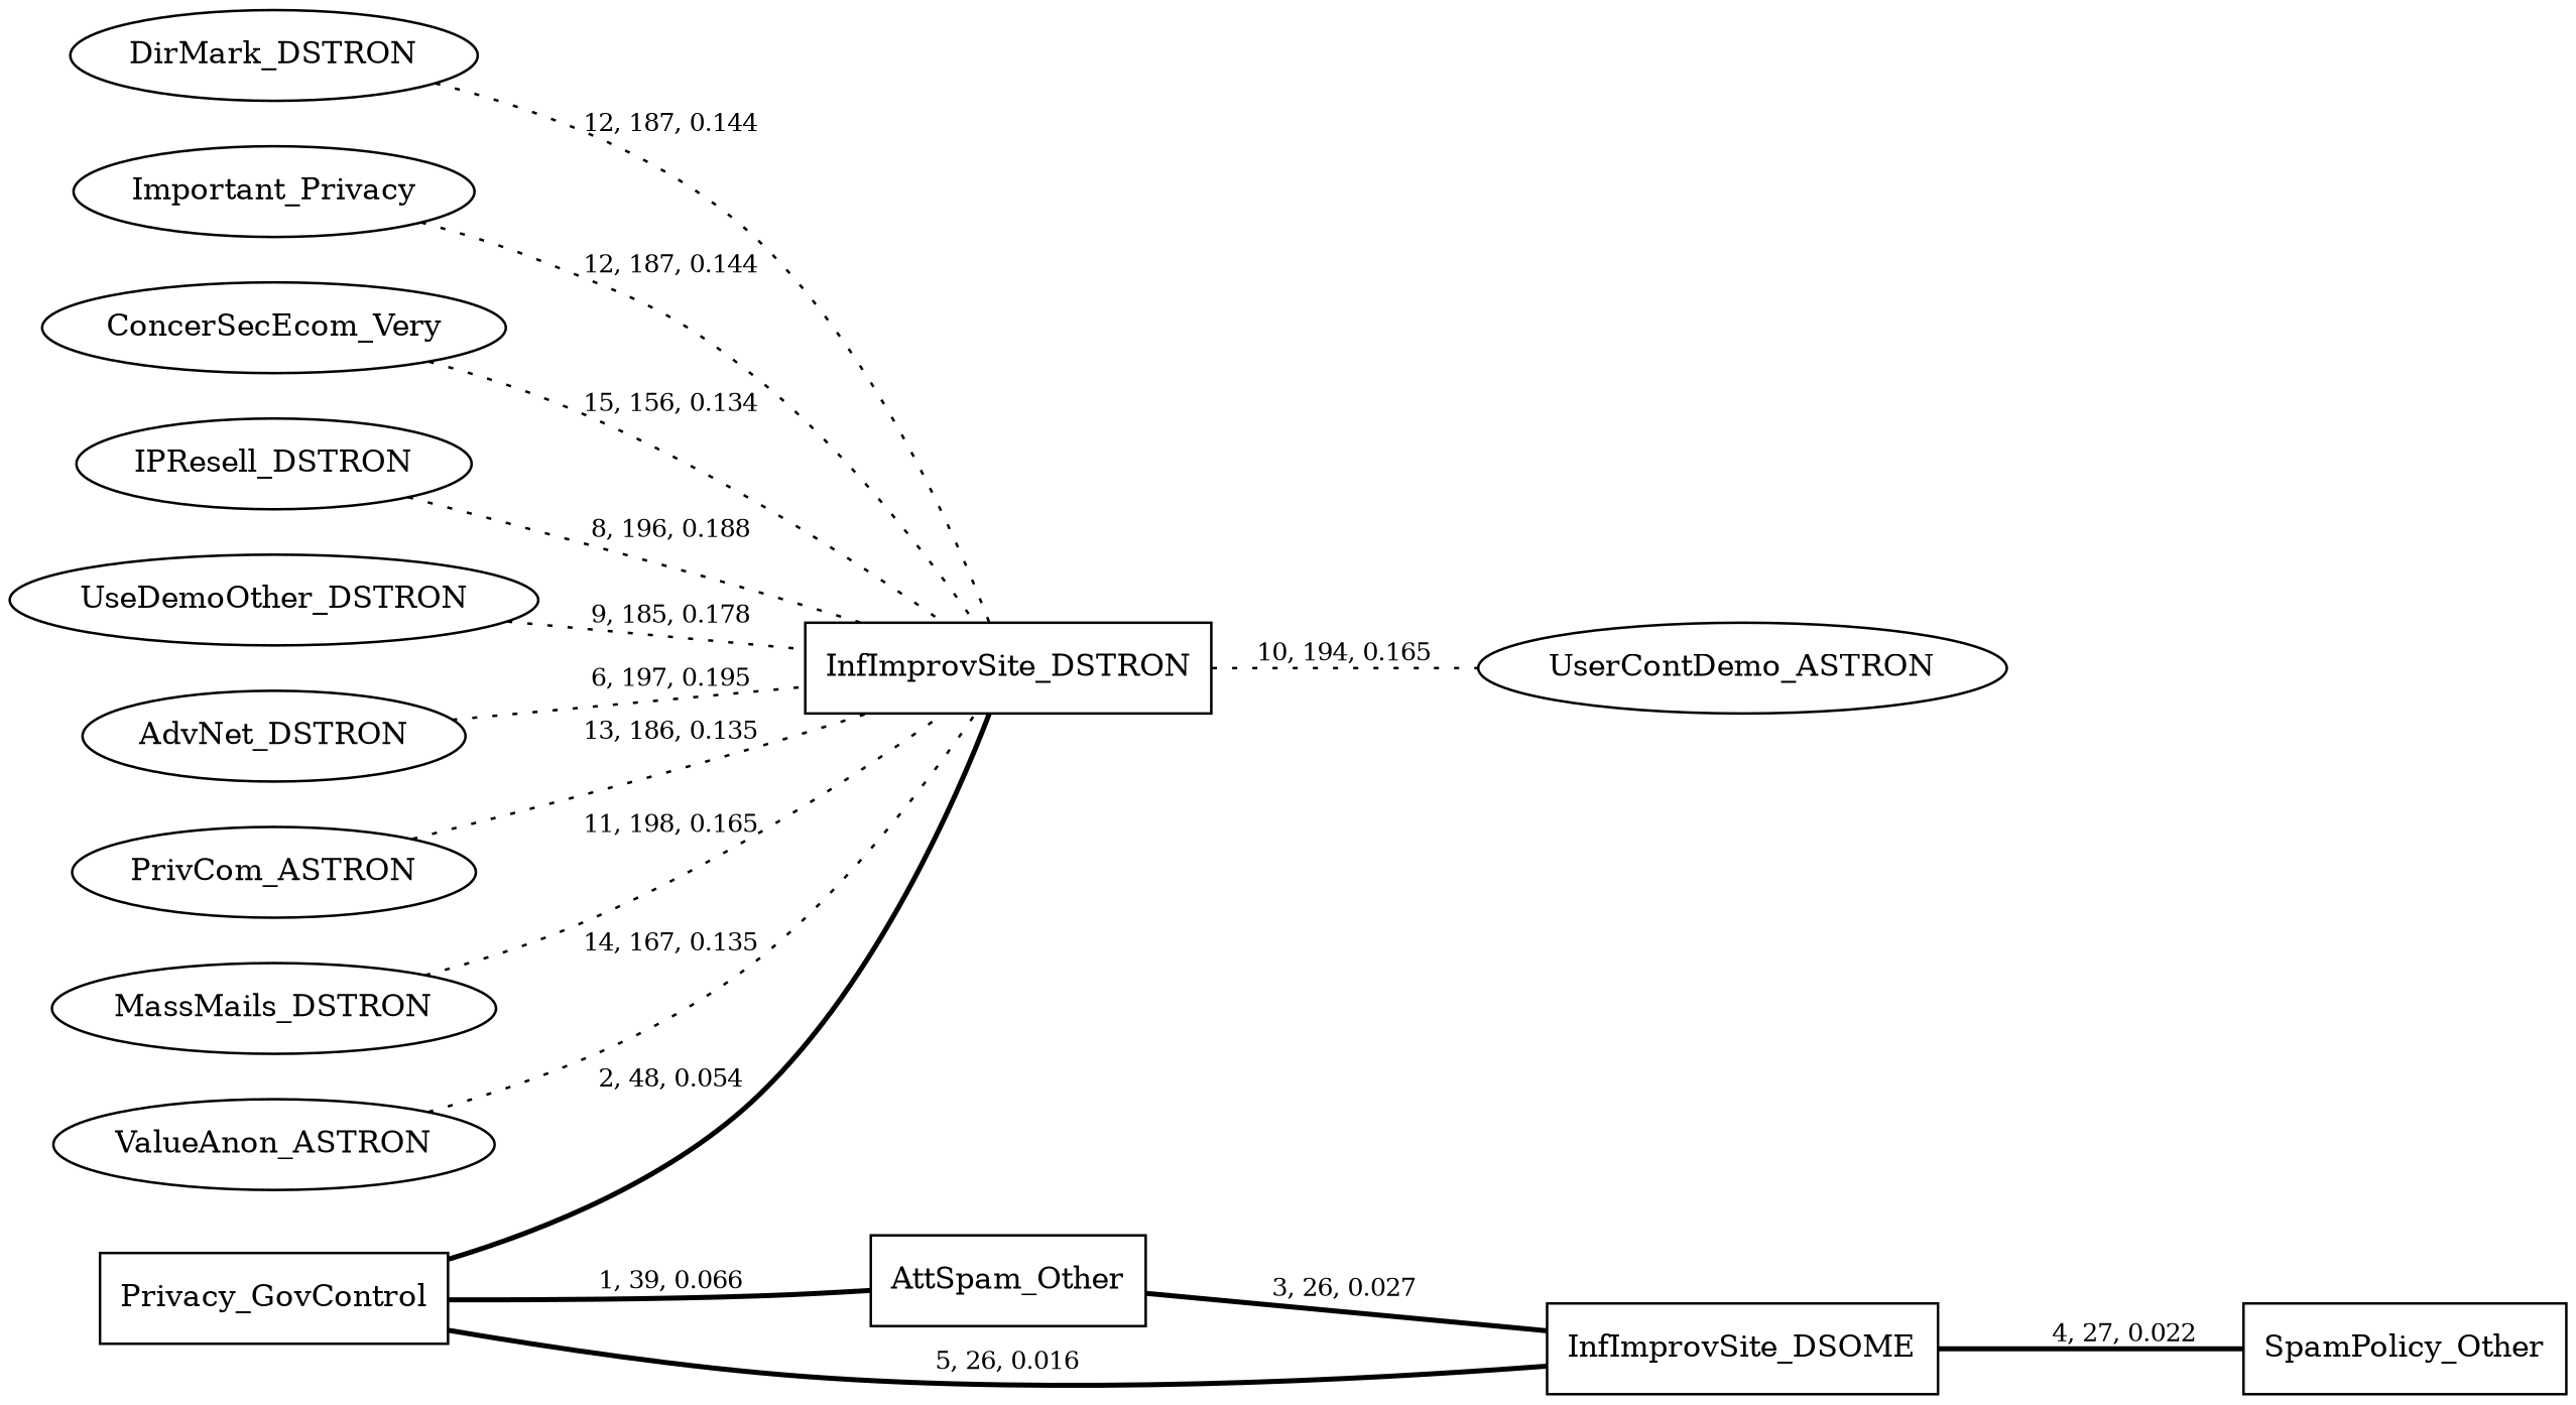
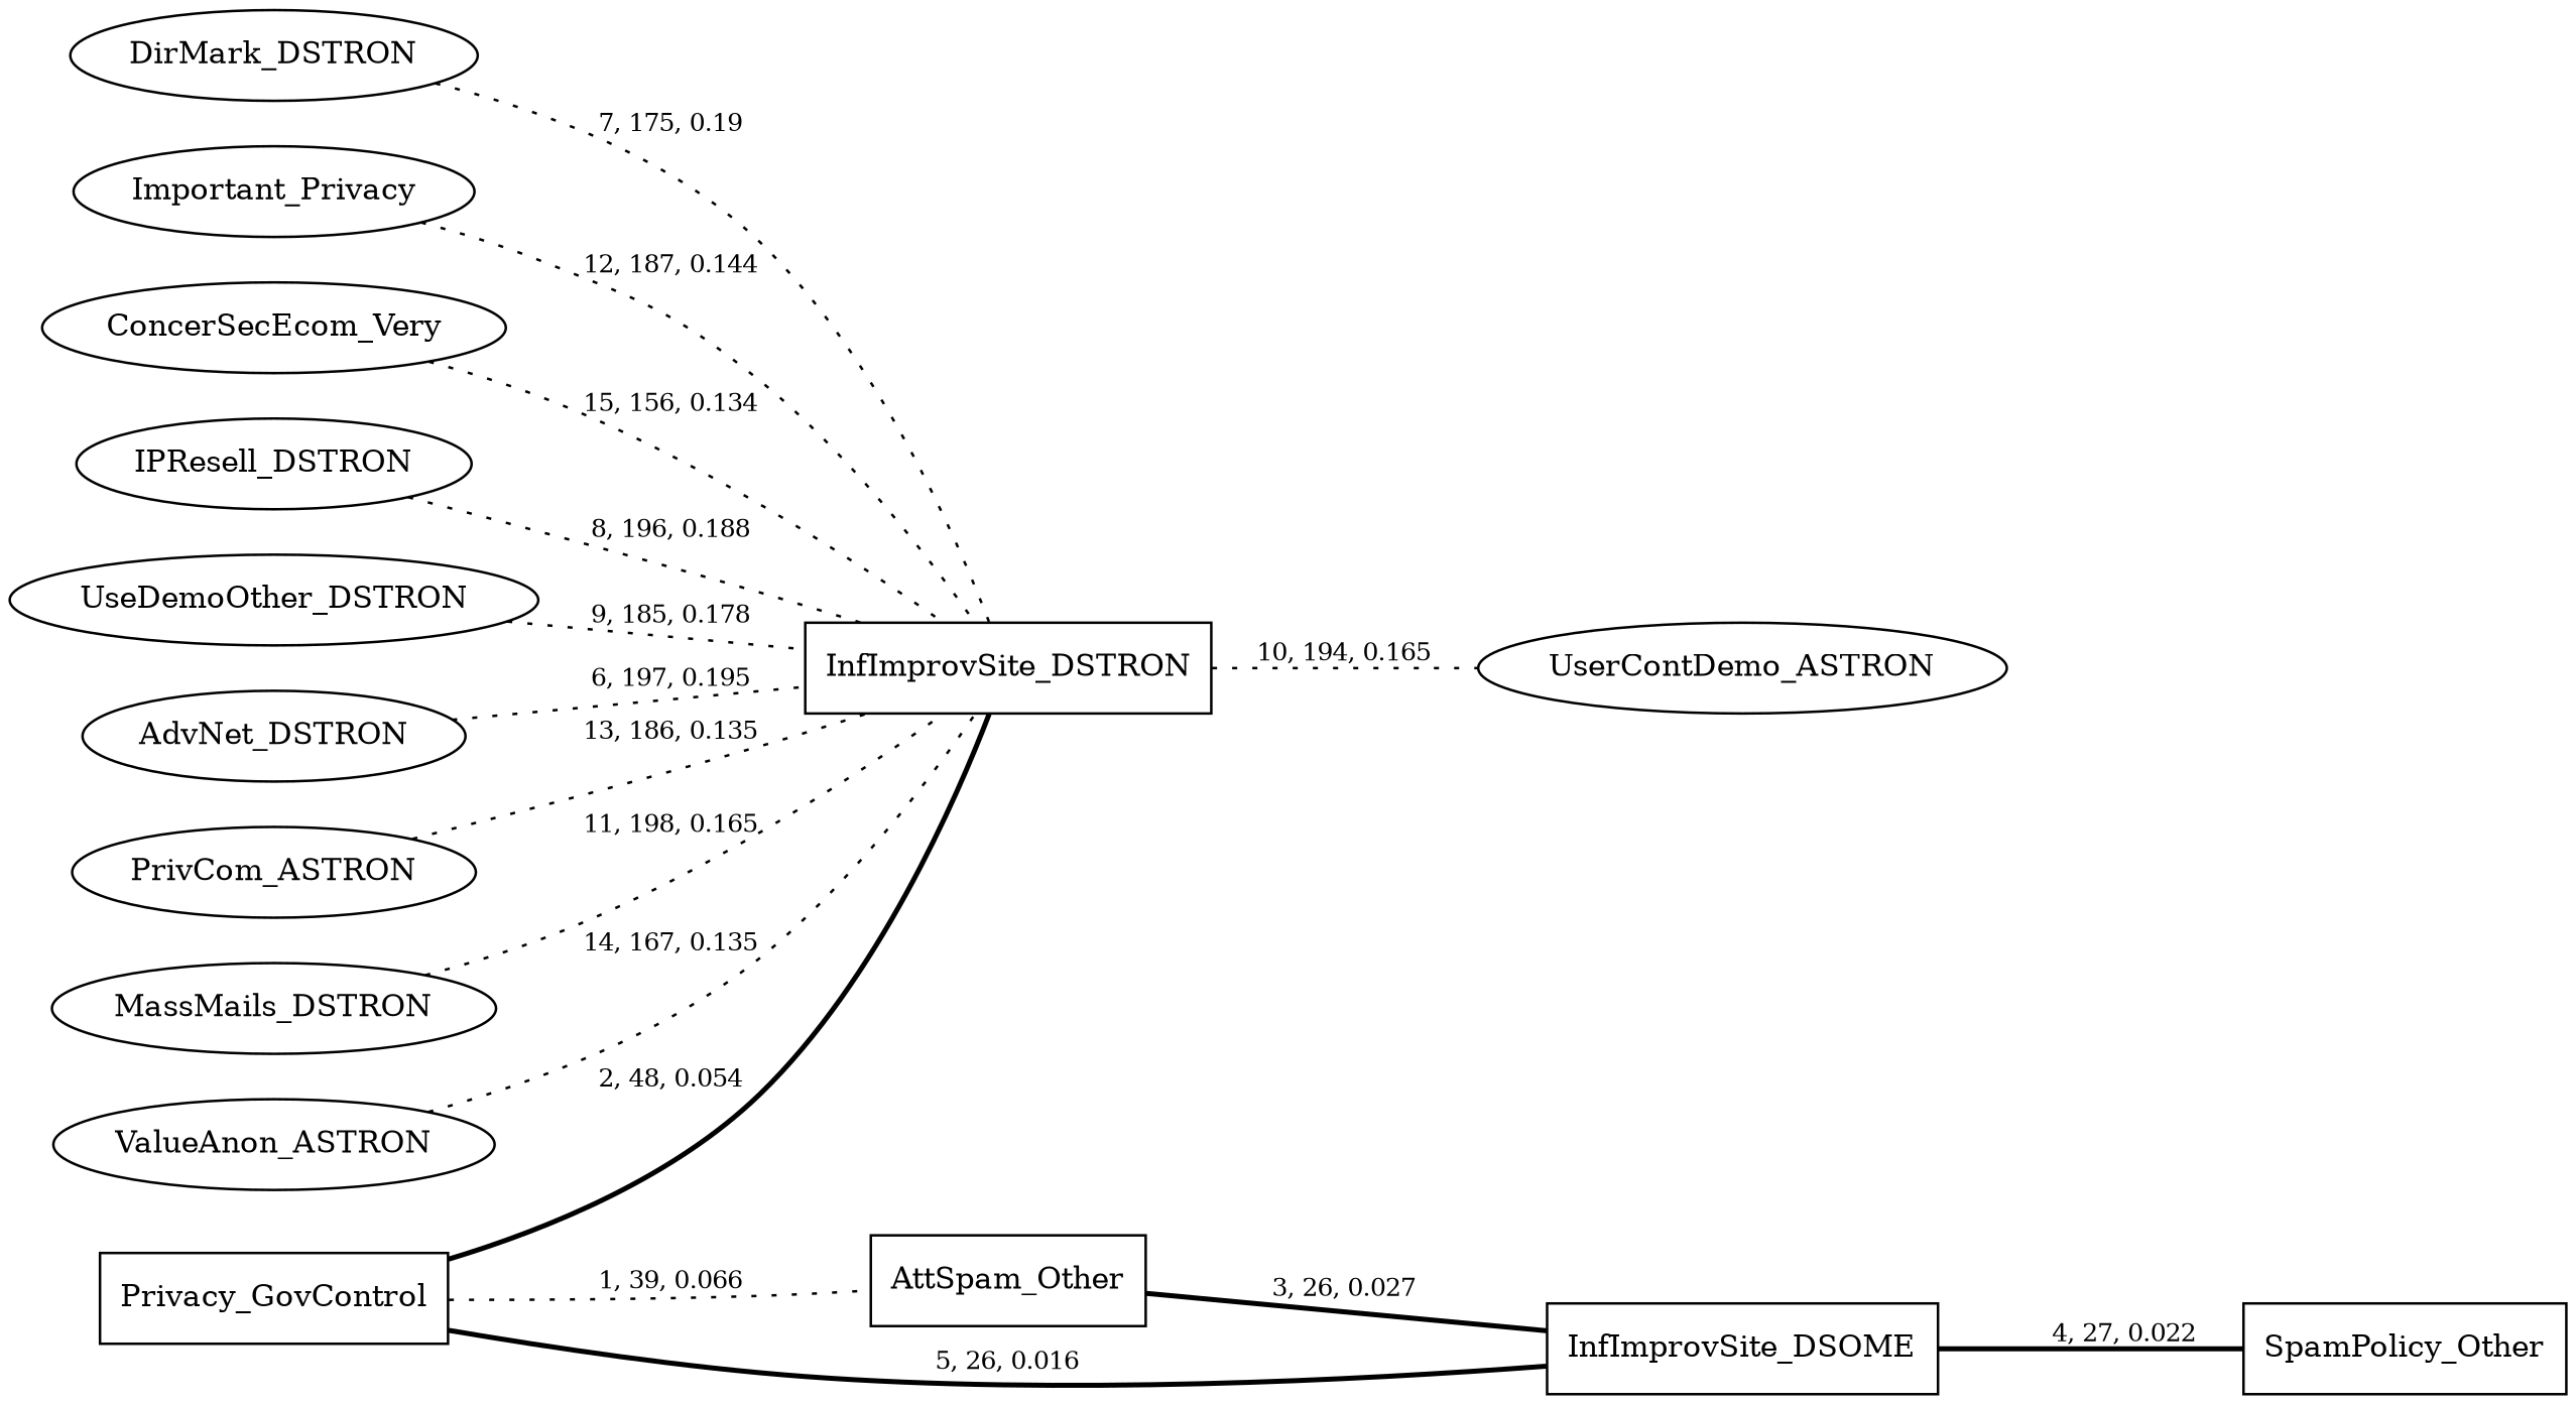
  graph {
    rankdir=LR
    node [fontsize=12]
    edge [fontsize=10 style=dotted]
    n1 [label=UserContDemo_ASTRON]
    n2 [label=InfImprovSite_DSTRON shape=box]
    n3 [label=SpamPolicy_Other shape=box]
    n4 [label=Important_Privacy]
    n5 [label=ConcerSecEcom_Very]
    n6 [label=IPResell_DSTRON]
    n7 [label=InfImprovSite_DSOME shape=box]
    n8 [label=UseDemoOther_DSTRON]
    n9 [label=AttSpam_Other shape=box]
    n10 [label=AdvNet_DSTRON]
    n11 [label=PrivCom_ASTRON]
    n12 [label=MassMails_DSTRON]
    n13 [label=ValueAnon_ASTRON]
    n14 [label=Privacy_GovControl shape=box]
    n15 [label=DirMark_DSTRON]
    n2 -- n1 [label="10, 194, 0.165"]
    n4 -- n2 [label="12, 187, 0.144"]
    n5 -- n2 [label="15, 156, 0.134"]
    n6 -- n2 [label="8, 196, 0.188"]
    n7 -- n3 [label="4, 27, 0.022" style=bold]
    n8 -- n2 [label="9, 185, 0.178"]
    n9 -- n7 [label="3, 26, 0.027" style=bold]
    n10 -- n2 [label="6, 197, 0.195"]
    n11 -- n2 [label="13, 186, 0.135"]
    n12 -- n2 [label="11, 198, 0.165"]
    n13 -- n2 [label="14, 167, 0.135"]
    n14 -- n2 [label="2, 48, 0.054" style=bold]
    n14 -- n7 [label="5, 26, 0.016" style=bold]
-   n14 -- n9 [label="1, 39, 0.066" style=bold]
-   n15 -- n2 [label="12, 187, 0.144"]
+   n14 -- n9 [label="1, 39, 0.066"]
+   n15 -- n2 [label="7, 175, 0.19"]
  }
